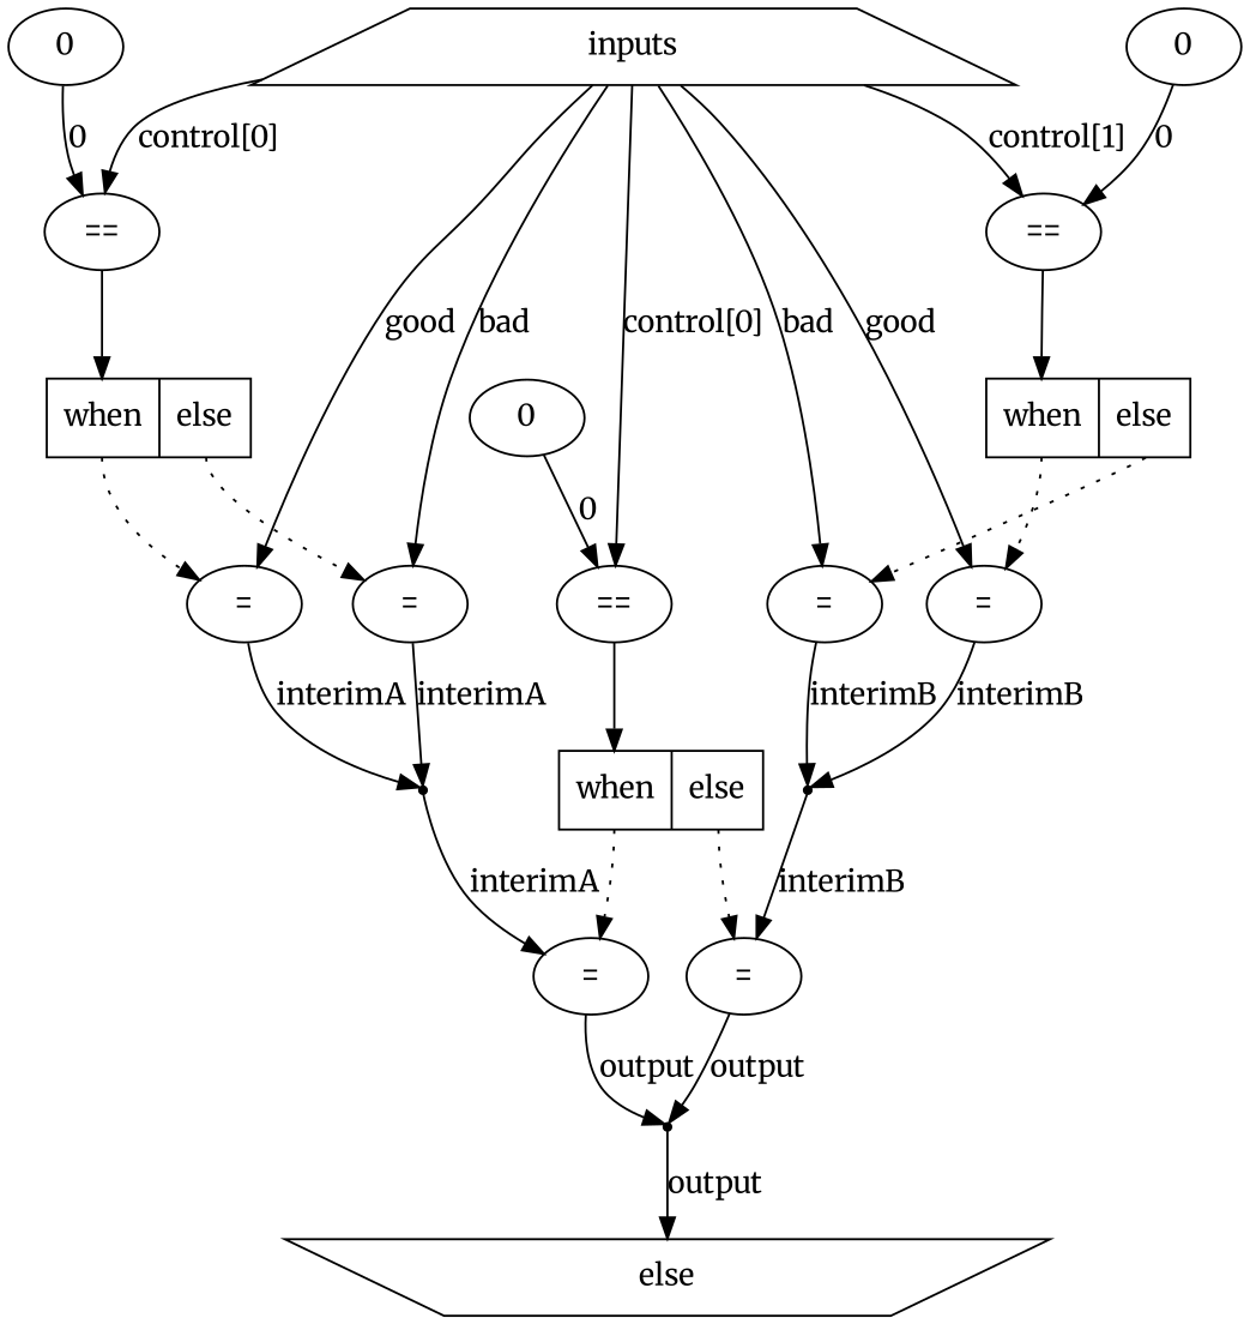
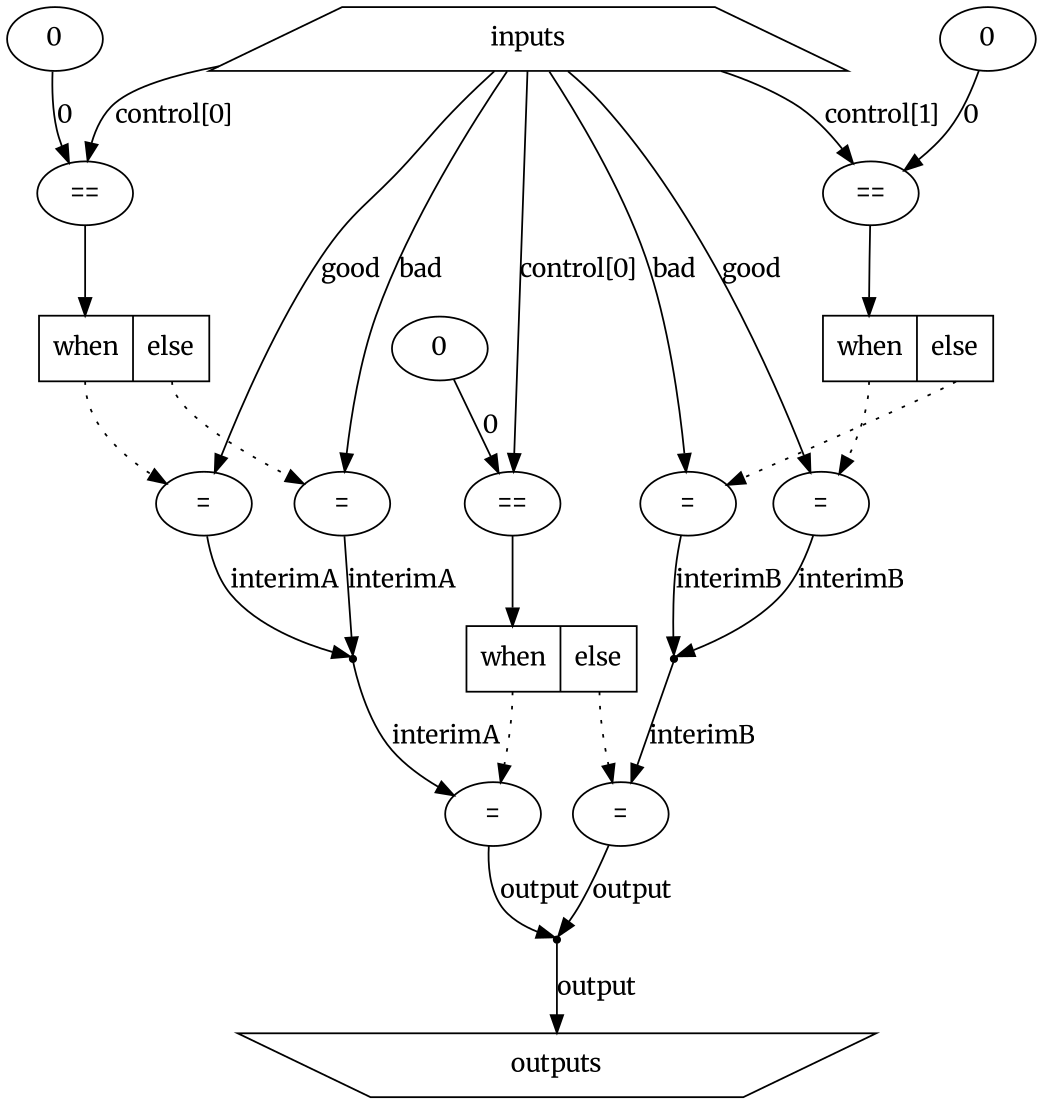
  digraph {
    fontname=Merriweather
    node [fontname=Merriweather]
    edge [fontname=Merriweather]
    inputs [shape=trapezium width=5]
    n2 [label="="]
    n3 [label="="]
    n4 [label="="]
    n5 [label="="]
    n6 [label="=="]
    n7 [label="=="]
    n8 [label="=="]
-   outputs [shape=invtrapezium width=5 label=else]
+   outputs [shape=invtrapezium width=5]
    n10 [label="<f0> when|<f1> else" shape=record]
    n11 [label="<f0> when|<f1> else" shape=record]
    n12 [label="<f0> when|<f1> else" shape=record]
    n13 [label="="]
    n14 [label="="]
    merge_1 [shape=point]
    merge_2 [shape=point]
    merge_3 [shape=point]
    n18 [label=0]
    n19 [label=0]
    n20 [label=0]
    inputs -> n2 [label=good]
    inputs -> n3 [label=bad]
    inputs -> n4 [label=good]
    inputs -> n5 [label=bad]
    inputs -> n6 [label="control[0]"]
    inputs -> n7 [label="control[1]"]
    inputs -> n8 [label="control[0]"]
    n2 -> merge_1 [label=interimA]
    n3 -> merge_1 [label=interimA]
    n4 -> merge_2 [label=interimB]
    n5 -> merge_2 [label=interimB]
    n6 -> n10 [headport=f0]
    n7 -> n11 [headport=f0]
    n8 -> n12 [headport=f0]
    n10 -> n2 [style=dotted tailport=f0]
    n10 -> n3 [style=dotted tailport=f1]
    n11 -> n4 [style=dotted tailport=f0]
    n11 -> n5 [style=dotted tailport=f1]
    n12 -> n13 [style=dotted tailport=f0]
    n12 -> n14 [style=dotted tailport=f1]
    n13 -> merge_3 [label=output]
    n14 -> merge_3 [label=output]
    merge_1 -> n13 [label=interimA]
    merge_2 -> n14 [label=interimB]
    merge_3 -> outputs [label=output]
    n18 -> n6 [label=0]
    n19 -> n7 [label=0]
    n20 -> n8 [label=0]
  }
